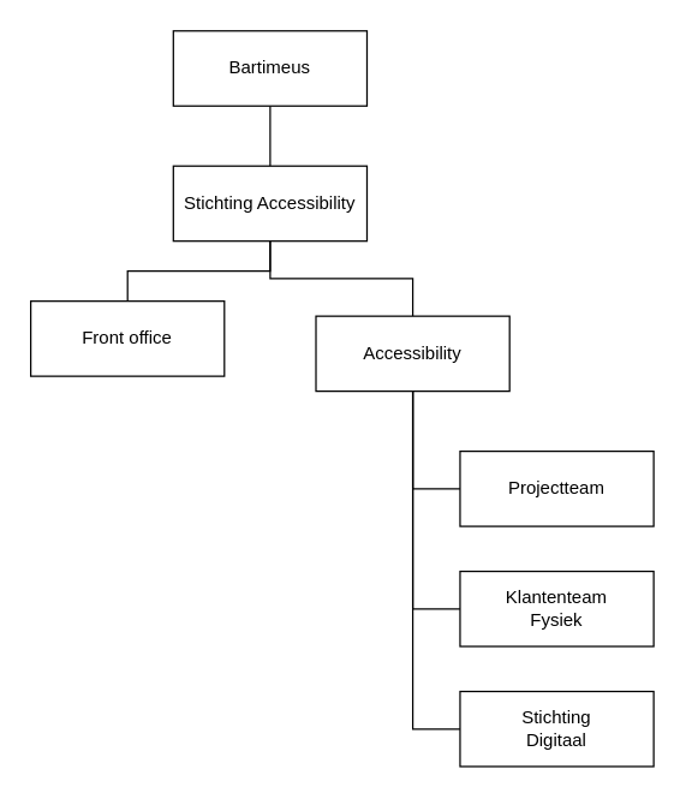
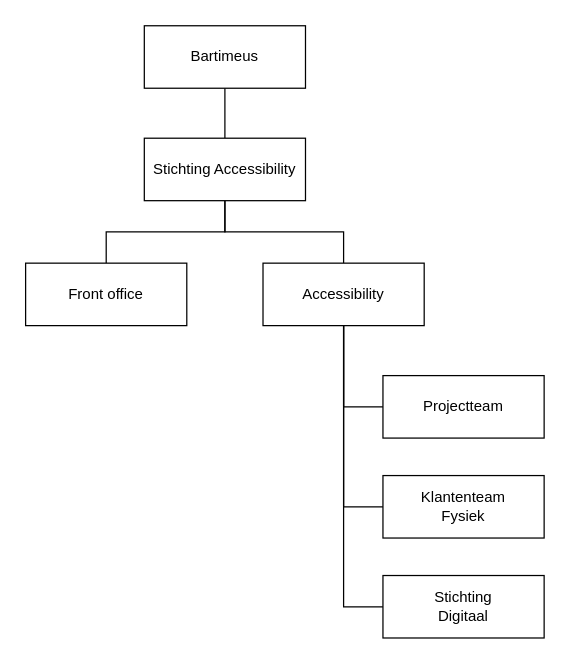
  <mxCell id="0" />
  <mxCell id="1" parent="0" />
  <mxCell id="2" style="edgeStyle=orthogonalEdgeStyle;rounded=0;orthogonalLoop=1;jettySize=auto;html=1;endArrow=none;endFill=0;" edge="1" parent="1" source="3" target="6"><mxGeometry relative="1" as="geometry" /></mxCell>
  <mxCell id="3" value="Bartimeus" style="rounded=0;whiteSpace=wrap;html=1;" vertex="1" parent="1"><mxGeometry x="115" y="20" width="129" height="50" as="geometry" /></mxCell>
  <mxCell id="4" style="edgeStyle=orthogonalEdgeStyle;rounded=0;orthogonalLoop=1;jettySize=auto;html=1;endArrow=none;endFill=0;" edge="1" parent="1" source="6" target="11"><mxGeometry relative="1" as="geometry" /></mxCell>
  <mxCell id="5" style="edgeStyle=orthogonalEdgeStyle;rounded=0;orthogonalLoop=1;jettySize=auto;html=1;endArrow=none;endFill=0;" edge="1" parent="1" source="6" target="7"><mxGeometry relative="1" as="geometry" /></mxCell>
  <mxCell id="6" value="Stichting Accessibility" style="rounded=0;whiteSpace=wrap;html=1;" vertex="1" parent="1"><mxGeometry x="115" y="110" width="129" height="50" as="geometry" /></mxCell>
- <mxCell id="7" value="Front office" style="rounded=0;whiteSpace=wrap;html=1;" vertex="1" parent="1"><mxGeometry x="20" y="200" width="129" height="50" as="geometry" /></mxCell>
+ <mxCell id="7" value="Front office" style="rounded=0;whiteSpace=wrap;html=1;" vertex="1" parent="1"><mxGeometry x="20" y="210" width="129" height="50" as="geometry" /></mxCell>
  <mxCell id="8" style="edgeStyle=orthogonalEdgeStyle;rounded=0;orthogonalLoop=1;jettySize=auto;html=1;endArrow=none;endFill=0;" edge="1" parent="1" source="11" target="12"><mxGeometry relative="1" as="geometry"><Array as="points"><mxPoint x="275" y="325" /></Array></mxGeometry></mxCell>
  <mxCell id="9" style="edgeStyle=orthogonalEdgeStyle;rounded=0;orthogonalLoop=1;jettySize=auto;html=1;endArrow=none;endFill=0;" edge="1" parent="1" source="11" target="13"><mxGeometry relative="1" as="geometry"><Array as="points"><mxPoint x="275" y="405" /></Array></mxGeometry></mxCell>
  <mxCell id="10" style="edgeStyle=orthogonalEdgeStyle;rounded=0;orthogonalLoop=1;jettySize=auto;html=1;endArrow=none;endFill=0;" edge="1" parent="1" source="11" target="14"><mxGeometry relative="1" as="geometry"><Array as="points"><mxPoint x="275" y="485" /></Array></mxGeometry></mxCell>
  <mxCell id="11" value="Accessibility" style="rounded=0;whiteSpace=wrap;html=1;" vertex="1" parent="1"><mxGeometry x="210" y="210" width="129" height="50" as="geometry" /></mxCell>
  <mxCell id="12" value="Projectteam" style="rounded=0;whiteSpace=wrap;html=1;" vertex="1" parent="1"><mxGeometry x="306" y="300" width="129" height="50" as="geometry" /></mxCell>
  <mxCell id="13" value="Klantenteam&lt;br&gt;Fysiek" style="rounded=0;whiteSpace=wrap;html=1;" vertex="1" parent="1"><mxGeometry x="306" y="380" width="129" height="50" as="geometry" /></mxCell>
  <mxCell id="14" value="&lt;div&gt;Stichting&lt;/div&gt;&lt;div&gt;Digitaal&lt;br&gt;&lt;/div&gt;" style="rounded=0;whiteSpace=wrap;html=1;" vertex="1" parent="1"><mxGeometry x="306" y="460" width="129" height="50" as="geometry" /></mxCell>
